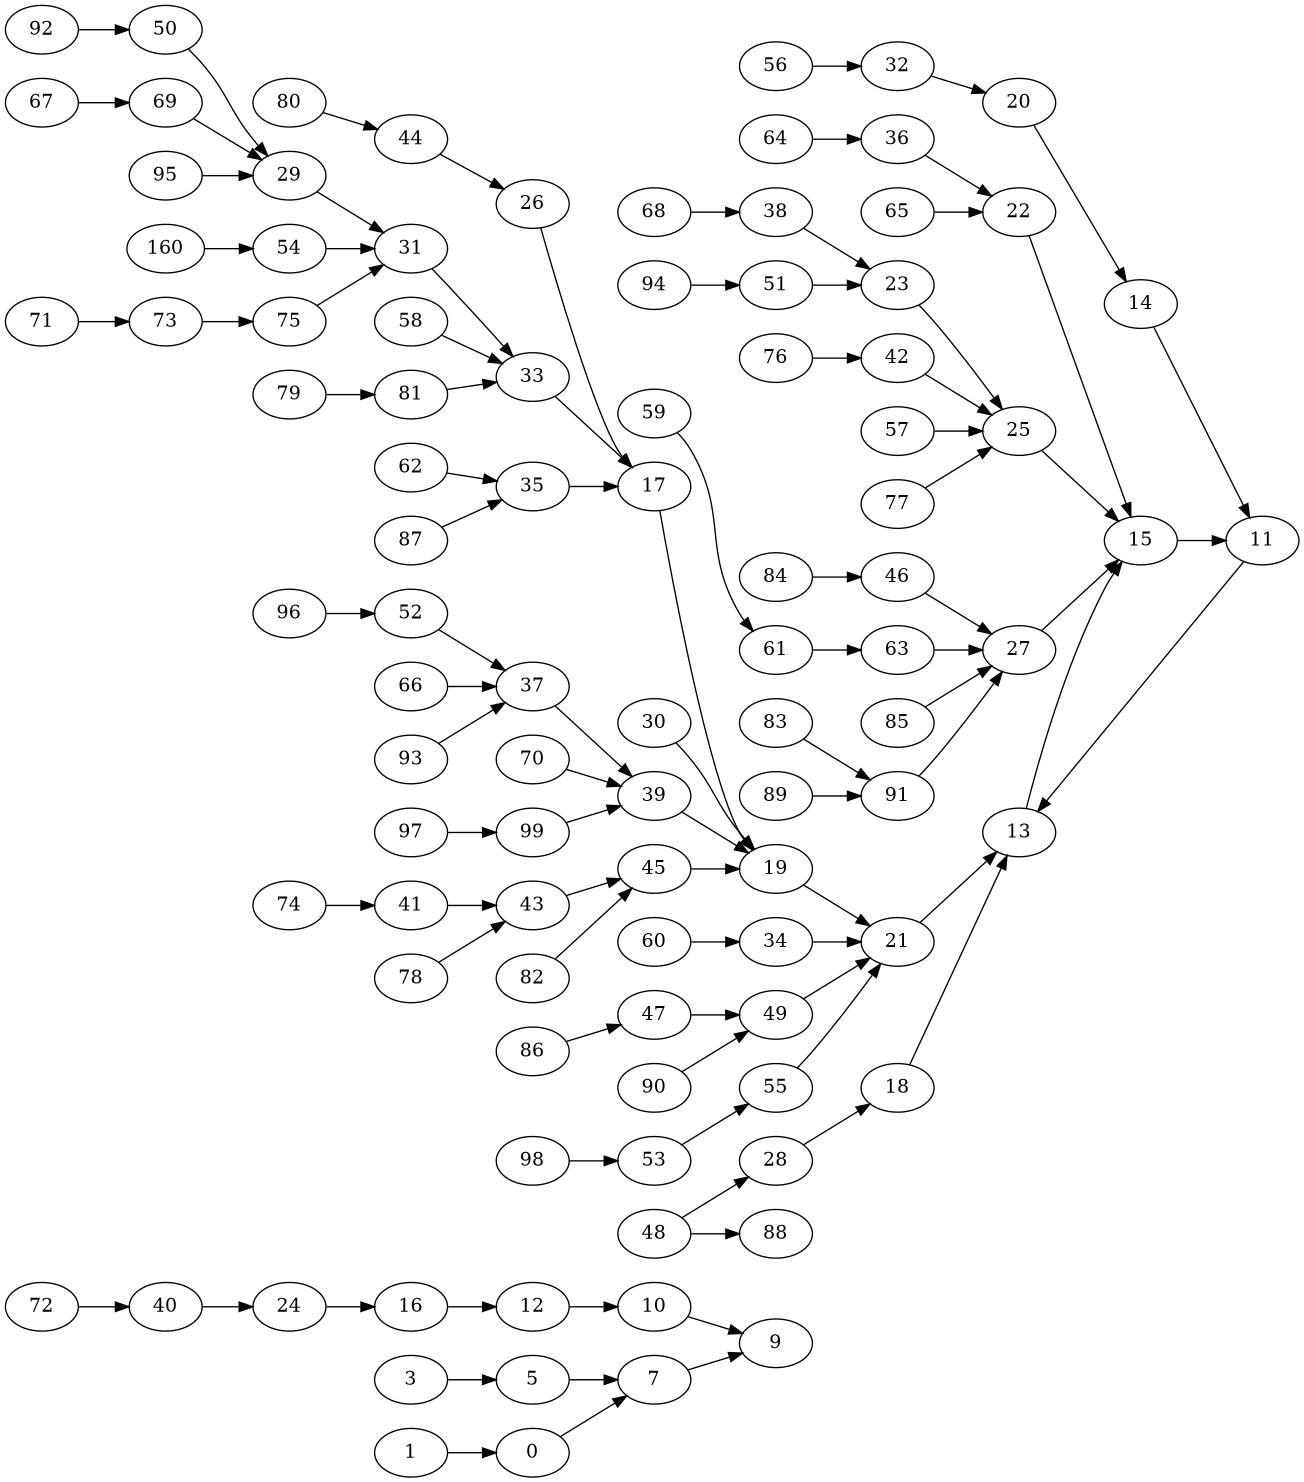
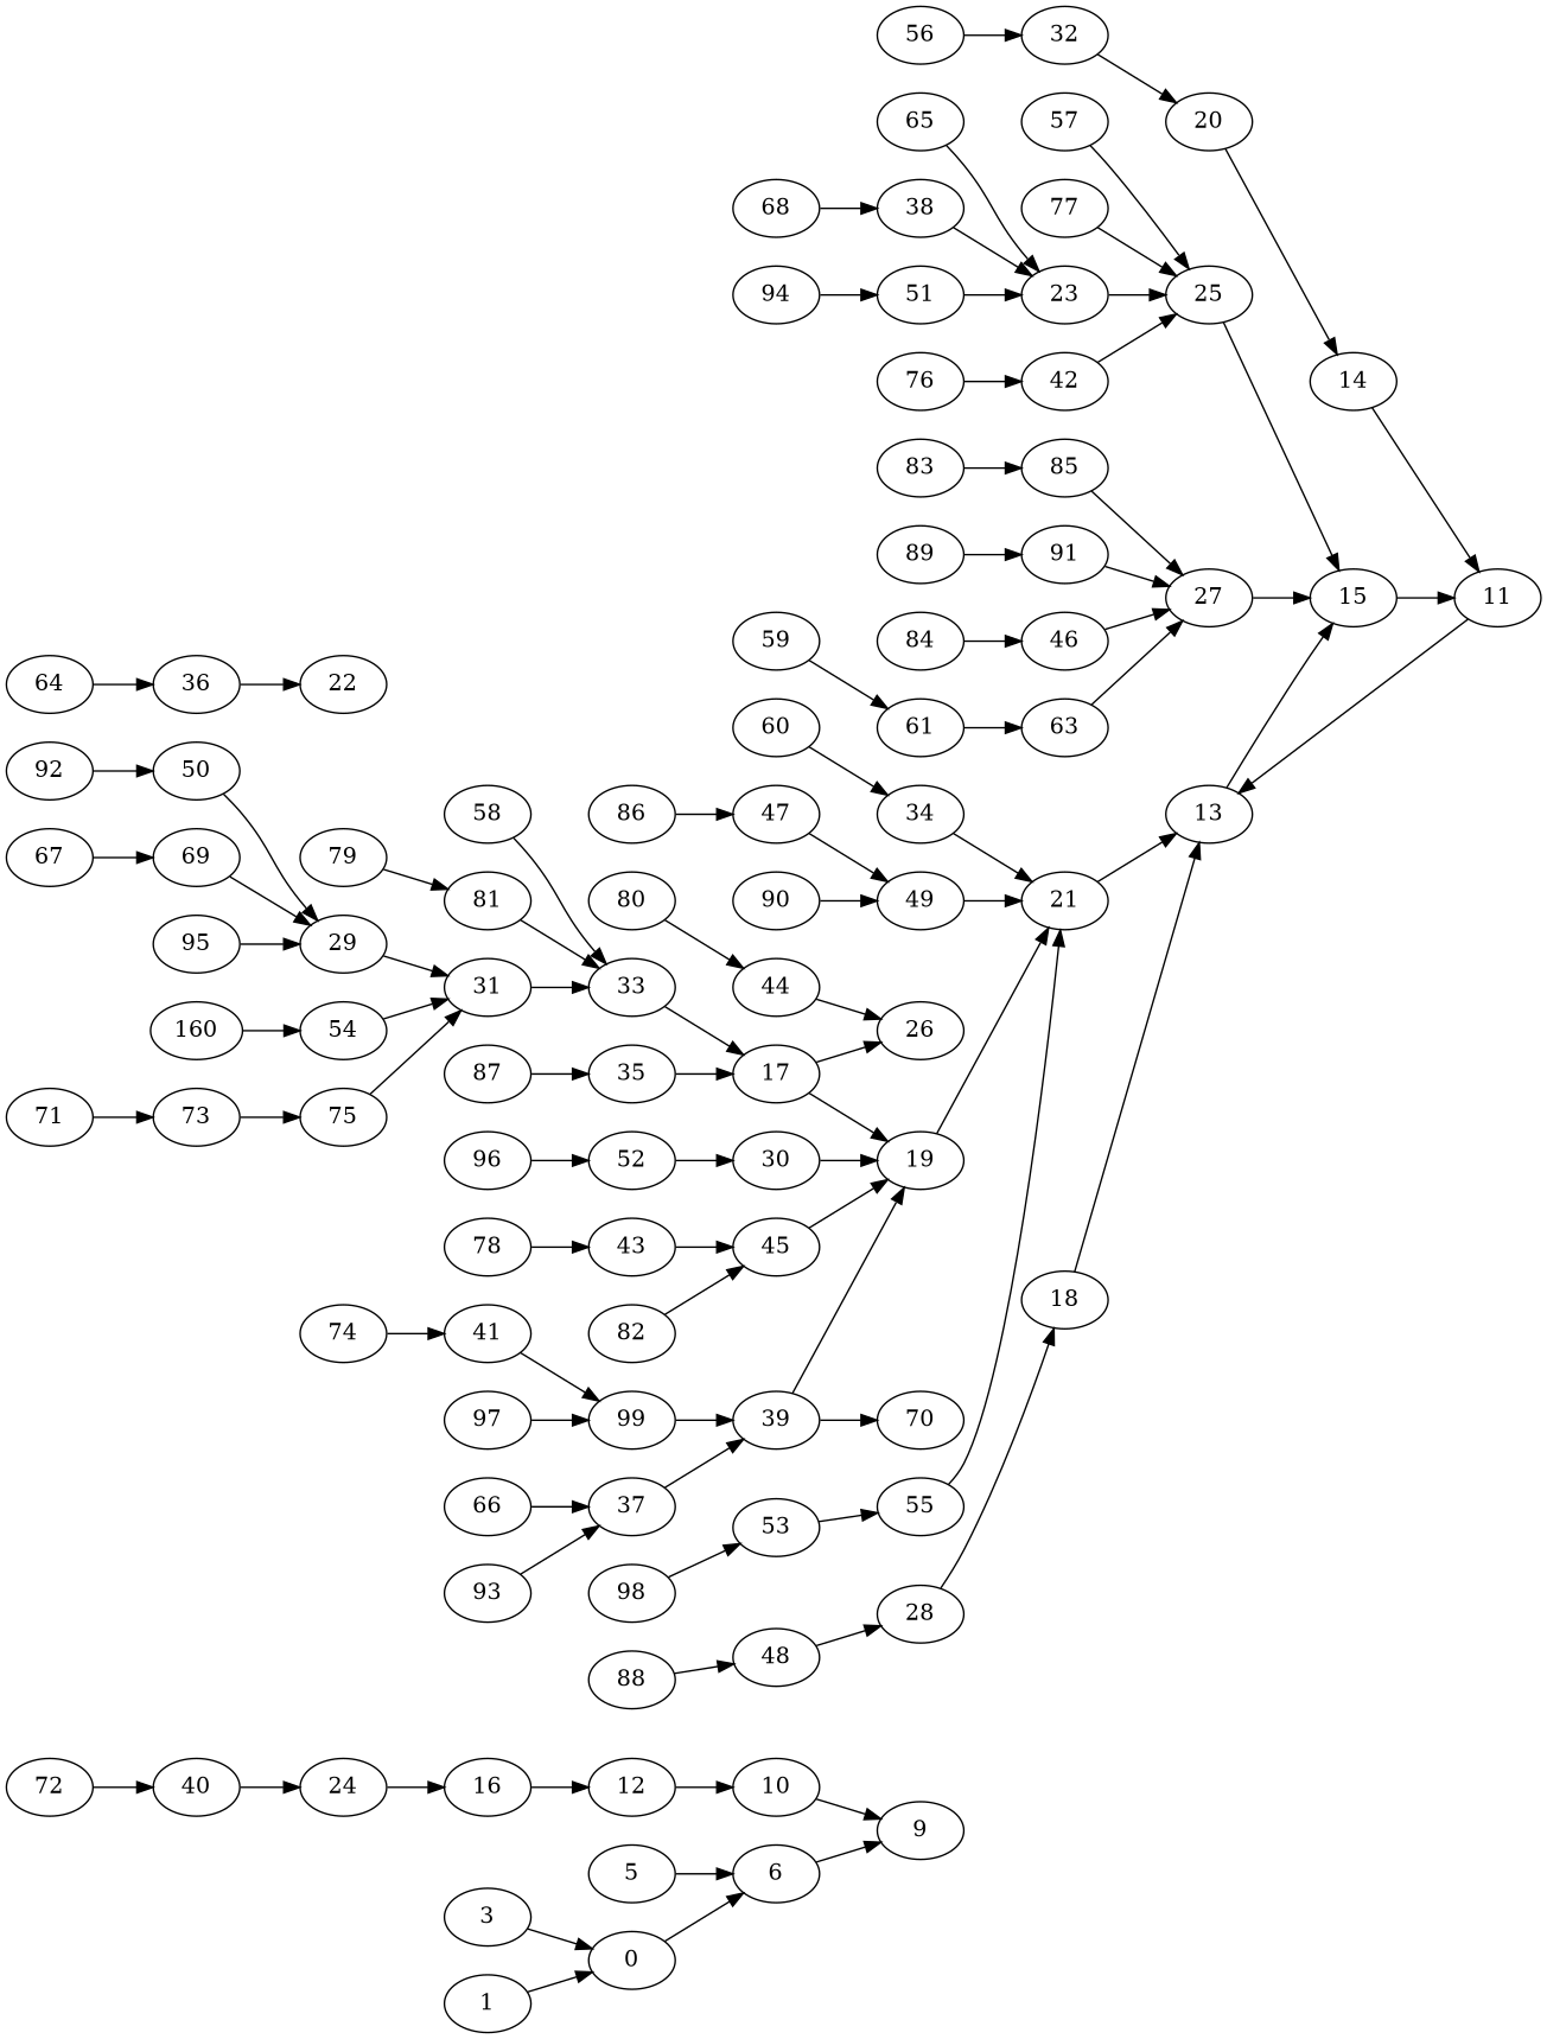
  digraph {
    rankdir=LR
-   7
+   7 [label=6]
    9
    5
    3
    n5 [label=0]
    n6 [label=1]
    10
    13
    15
    11
    12
    14
    16
    21
    19
    17
    18
    20
    22
    25
    23
    24
    26
    27
    28
    33
    31
    29
    30
    32
    34
    35
    36
    39
    37
    38
    40
    45
    43
    41
    42
    44
    46
    49
    47
    48
    50
    51
    52
    55
    53
    54
    56
    57
    58
    63
    61
    59
    60
-   62
    64
    65
    66
    69
    67
    68
    70
    75
    73
    71
    72
    74
    76
    77
    78
    81
    79
    80
    82
    85
    83
    84
    86
    87
    88
    91
    89
    90
    92
    93
    94
    95
    96
    99
    97
    98
    n97 [label=160]
    7 -> 9
    5 -> 7
-   3 -> 5
+   3 -> n5
    n5 -> 7
    n6 -> n5
    10 -> 9
    13 -> 15
    15 -> 11
    11 -> 13
    12 -> 10
    14 -> 11
    16 -> 12
    21 -> 13
    19 -> 21
    17 -> 19
    18 -> 13
    20 -> 14
-   22 -> 15
    25 -> 15
    23 -> 25
    24 -> 16
-   26 -> 17
+   17 -> 26
    27 -> 15
    28 -> 18
    33 -> 17
    31 -> 33
    29 -> 31
    30 -> 19
    32 -> 20
    34 -> 21
    35 -> 17
    36 -> 22
    39 -> 19
    37 -> 39
    38 -> 23
    40 -> 24
    45 -> 19
    43 -> 45
-   41 -> 43
+   41 -> 99
    42 -> 25
    44 -> 26
    46 -> 27
    49 -> 21
    47 -> 49
    48 -> 28
    50 -> 29
    51 -> 23
-   52 -> 37
+   52 -> 30
    55 -> 21
    53 -> 55
    54 -> 31
    56 -> 32
    57 -> 25
    58 -> 33
    63 -> 27
    61 -> 63
    59 -> 61
    60 -> 34
-   62 -> 35
    64 -> 36
-   65 -> 22
+   65 -> 23
    66 -> 37
    69 -> 29
    67 -> 69
    68 -> 38
-   70 -> 39
+   39 -> 70
    75 -> 31
    73 -> 75
    71 -> 73
    72 -> 40
    74 -> 41
    76 -> 42
    77 -> 25
    78 -> 43
    81 -> 33
    79 -> 81
    80 -> 44
    82 -> 45
    85 -> 27
-   83 -> 91
+   83 -> 85
    84 -> 46
    86 -> 47
    87 -> 35
-   48 -> 88
+   88 -> 48
    91 -> 27
    89 -> 91
    90 -> 49
    92 -> 50
    93 -> 37
    94 -> 51
    95 -> 29
    96 -> 52
    99 -> 39
    97 -> 99
    98 -> 53
    n97 -> 54
  }
